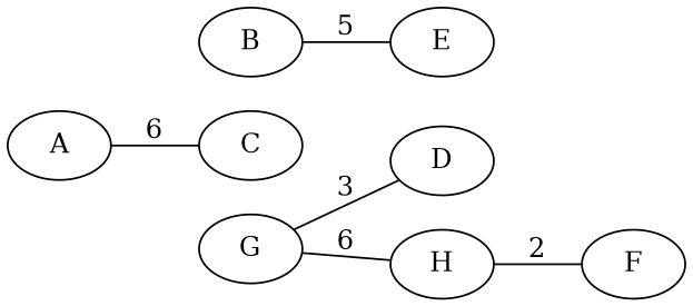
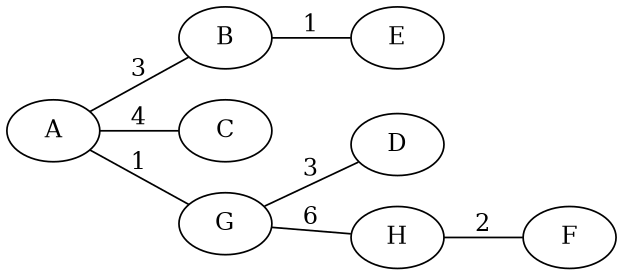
  graph {
    rankdir=LR
    A
    B
    C
    G
    E
    D
    H
    F
-   A -- C [label=6]
-   B -- E [label=5]
+   A -- B [label=3]
+   A -- C [label=4]
+   A -- G [label=1]
+   B -- E [label=1]
    G -- D [label=3]
    G -- H [label=6]
    H -- F [label=2]
  }
